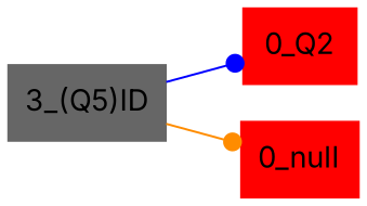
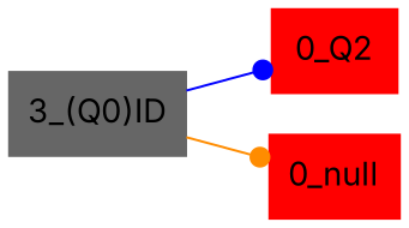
  digraph {
    rankdir=LR
    fontname=Inter
    node [color=red shape=box style=filled fontname=Inter]
    edge [arrowhead=dot fontname=Inter]
-   "3_(Q0)ID" [color=gray40 label="3_(Q5)ID"]
+   "3_(Q0)ID" [color=gray40]
    "0_Q2"
    "0_null"
    "3_(Q0)ID" -> "0_Q2" [color=blue]
    "3_(Q0)ID" -> "0_null" [color=darkorange]
  }
